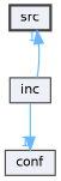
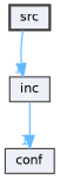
  digraph {
    compound=true
    node [color=grey25 fillcolor="#edf0f7" fontname=Helvetica fontsize=10 shape=box style=filled]
    edge [color=steelblue1 fontcolor=steelblue1 fontname=Helvetica fontsize=10 headlabel=1 labeldistance=1.5 labelfontname=Helvetica labelfontsize=10]
    n1 [height=0.2 label=src style="filled,bold" width=0.4]
    n2 [height=0.2 label=inc width=0.4]
    n3 [height=0.2 label=conf width=0.4]
-   n2 -> n1
+   n1 -> n2
    n2 -> n3
  }
